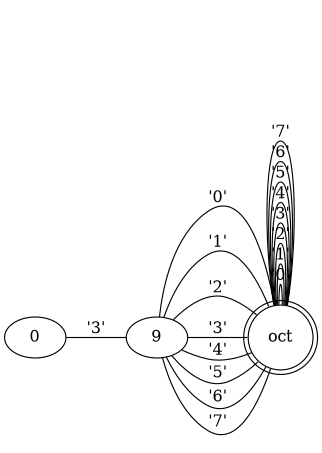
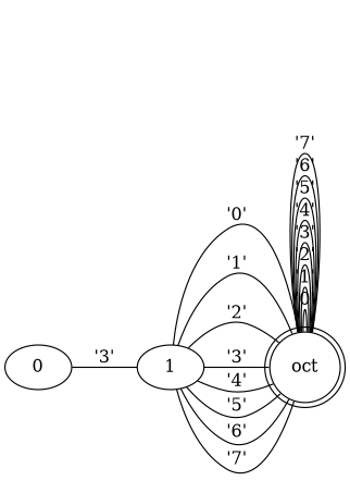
  graph {
    rankdir=LR
    n1 [label=0]
-   n2 [label=9]
+   n2 [label=1]
    n3 [label=oct shape=doublecircle]
    n1 -- n2 [label="'3'"]
    n2 -- n3 [label="'0'"]
    n2 -- n3 [label="'1'"]
    n2 -- n3 [label="'2'"]
    n2 -- n3 [label="'3'"]
    n2 -- n3 [label="'4'"]
    n2 -- n3 [label="'5'"]
    n2 -- n3 [label="'6'"]
    n2 -- n3 [label="'7'"]
    n3 -- n3 [label="'0'"]
    n3 -- n3 [label="'1'"]
    n3 -- n3 [label="'2'"]
    n3 -- n3 [label="'3'"]
    n3 -- n3 [label="'4'"]
    n3 -- n3 [label="'5'"]
    n3 -- n3 [label="'6'"]
    n3 -- n3 [label="'7'"]
  }
